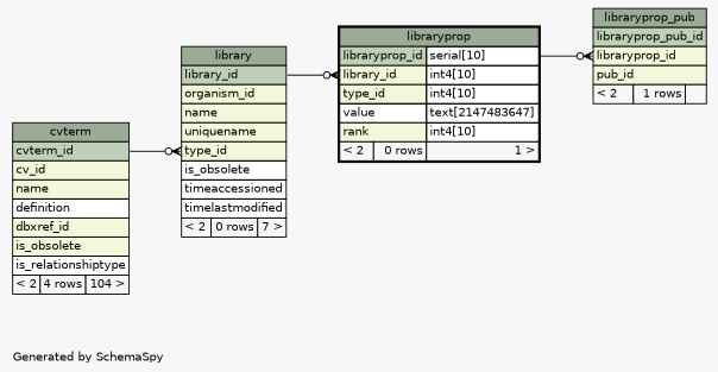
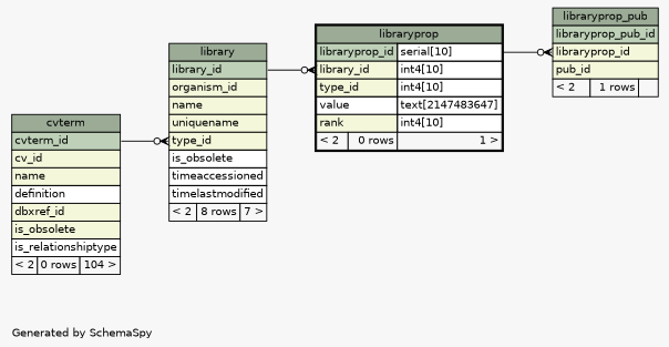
  digraph {
    bgcolor="#f7f7f7"
    fontname=Helvetica
    fontsize=11
    label="\nGenerated by SchemaSpy"
    labeljust=l
    nodesep=0.18
    rankdir=RL
    ranksep=0.46
    node [fontname=Helvetica fontsize=11 shape=plaintext]
    edge [arrowhead=none arrowsize=0.8 arrowtail=crowodot dir=back]
-   n1 [label=<     <TABLE BORDER="0" CELLBORDER="1" CELLSPACING="0" BGCOLOR="#ffffff">       <TR><TD COLSPAN="3" BGCOLOR="#9bab96" ALIGN="CENTER">library</TD></TR>       <TR><TD PORT="library_id" COLSPAN="3" BGCOLOR="#bed1b8" ALIGN="LEFT">library_id</TD></TR>       <TR><TD PORT="organism_id" COLSPAN="3" BGCOLOR="#f4f7da" ALIGN="LEFT">organism_id</TD></TR>       <TR><TD PORT="name" COLSPAN="3" BGCOLOR="#f4f7da" ALIGN="LEFT">name</TD></TR>       <TR><TD PORT="uniquename" COLSPAN="3" BGCOLOR="#f4f7da" ALIGN="LEFT">uniquename</TD></TR>       <TR><TD PORT="type_id" COLSPAN="3" BGCOLOR="#f4f7da" ALIGN="LEFT">type_id</TD></TR>       <TR><TD PORT="is_obsolete" COLSPAN="3" ALIGN="LEFT">is_obsolete</TD></TR>       <TR><TD PORT="timeaccessioned" COLSPAN="3" ALIGN="LEFT">timeaccessioned</TD></TR>       <TR><TD PORT="timelastmodified" COLSPAN="3" ALIGN="LEFT">timelastmodified</TD></TR>       <TR><TD ALIGN="LEFT" BGCOLOR="#f7f7f7">&lt; 2</TD><TD ALIGN="RIGHT" BGCOLOR="#f7f7f7">0 rows</TD><TD ALIGN="RIGHT" BGCOLOR="#f7f7f7">7 &gt;</TD></TR>     </TABLE>>]
-   n2 [label=<     <TABLE BORDER="0" CELLBORDER="1" CELLSPACING="0" BGCOLOR="#ffffff">       <TR><TD COLSPAN="3" BGCOLOR="#9bab96" ALIGN="CENTER">cvterm</TD></TR>       <TR><TD PORT="cvterm_id" COLSPAN="3" BGCOLOR="#bed1b8" ALIGN="LEFT">cvterm_id</TD></TR>       <TR><TD PORT="cv_id" COLSPAN="3" BGCOLOR="#f4f7da" ALIGN="LEFT">cv_id</TD></TR>       <TR><TD PORT="name" COLSPAN="3" BGCOLOR="#f4f7da" ALIGN="LEFT">name</TD></TR>       <TR><TD PORT="definition" COLSPAN="3" ALIGN="LEFT">definition</TD></TR>       <TR><TD PORT="dbxref_id" COLSPAN="3" BGCOLOR="#f4f7da" ALIGN="LEFT">dbxref_id</TD></TR>       <TR><TD PORT="is_obsolete" COLSPAN="3" BGCOLOR="#f4f7da" ALIGN="LEFT">is_obsolete</TD></TR>       <TR><TD PORT="is_relationshiptype" COLSPAN="3" ALIGN="LEFT">is_relationshiptype</TD></TR>       <TR><TD ALIGN="LEFT" BGCOLOR="#f7f7f7">&lt; 2</TD><TD ALIGN="RIGHT" BGCOLOR="#f7f7f7">4 rows</TD><TD ALIGN="RIGHT" BGCOLOR="#f7f7f7">104 &gt;</TD></TR>     </TABLE>>]
+   n1 [label=<     <TABLE BORDER="0" CELLBORDER="1" CELLSPACING="0" BGCOLOR="#ffffff">       <TR><TD COLSPAN="3" BGCOLOR="#9bab96" ALIGN="CENTER">library</TD></TR>       <TR><TD PORT="library_id" COLSPAN="3" BGCOLOR="#bed1b8" ALIGN="LEFT">library_id</TD></TR>       <TR><TD PORT="organism_id" COLSPAN="3" BGCOLOR="#f4f7da" ALIGN="LEFT">organism_id</TD></TR>       <TR><TD PORT="name" COLSPAN="3" BGCOLOR="#f4f7da" ALIGN="LEFT">name</TD></TR>       <TR><TD PORT="uniquename" COLSPAN="3" BGCOLOR="#f4f7da" ALIGN="LEFT">uniquename</TD></TR>       <TR><TD PORT="type_id" COLSPAN="3" BGCOLOR="#f4f7da" ALIGN="LEFT">type_id</TD></TR>       <TR><TD PORT="is_obsolete" COLSPAN="3" ALIGN="LEFT">is_obsolete</TD></TR>       <TR><TD PORT="timeaccessioned" COLSPAN="3" ALIGN="LEFT">timeaccessioned</TD></TR>       <TR><TD PORT="timelastmodified" COLSPAN="3" ALIGN="LEFT">timelastmodified</TD></TR>       <TR><TD ALIGN="LEFT" BGCOLOR="#f7f7f7">&lt; 2</TD><TD ALIGN="RIGHT" BGCOLOR="#f7f7f7">8 rows</TD><TD ALIGN="RIGHT" BGCOLOR="#f7f7f7">7 &gt;</TD></TR>     </TABLE>>]
+   n2 [label=<     <TABLE BORDER="0" CELLBORDER="1" CELLSPACING="0" BGCOLOR="#ffffff">       <TR><TD COLSPAN="3" BGCOLOR="#9bab96" ALIGN="CENTER">cvterm</TD></TR>       <TR><TD PORT="cvterm_id" COLSPAN="3" BGCOLOR="#bed1b8" ALIGN="LEFT">cvterm_id</TD></TR>       <TR><TD PORT="cv_id" COLSPAN="3" BGCOLOR="#f4f7da" ALIGN="LEFT">cv_id</TD></TR>       <TR><TD PORT="name" COLSPAN="3" BGCOLOR="#f4f7da" ALIGN="LEFT">name</TD></TR>       <TR><TD PORT="definition" COLSPAN="3" ALIGN="LEFT">definition</TD></TR>       <TR><TD PORT="dbxref_id" COLSPAN="3" BGCOLOR="#f4f7da" ALIGN="LEFT">dbxref_id</TD></TR>       <TR><TD PORT="is_obsolete" COLSPAN="3" BGCOLOR="#f4f7da" ALIGN="LEFT">is_obsolete</TD></TR>       <TR><TD PORT="is_relationshiptype" COLSPAN="3" ALIGN="LEFT">is_relationshiptype</TD></TR>       <TR><TD ALIGN="LEFT" BGCOLOR="#f7f7f7">&lt; 2</TD><TD ALIGN="RIGHT" BGCOLOR="#f7f7f7">0 rows</TD><TD ALIGN="RIGHT" BGCOLOR="#f7f7f7">104 &gt;</TD></TR>     </TABLE>>]
    n3 [label=<     <TABLE BORDER="2" CELLBORDER="1" CELLSPACING="0" BGCOLOR="#ffffff">       <TR><TD COLSPAN="3" BGCOLOR="#9bab96" ALIGN="CENTER">libraryprop</TD></TR>       <TR><TD PORT="libraryprop_id" COLSPAN="2" BGCOLOR="#bed1b8" ALIGN="LEFT">libraryprop_id</TD><TD PORT="libraryprop_id.type" ALIGN="LEFT">serial[10]</TD></TR>       <TR><TD PORT="library_id" COLSPAN="2" BGCOLOR="#f4f7da" ALIGN="LEFT">library_id</TD><TD PORT="library_id.type" ALIGN="LEFT">int4[10]</TD></TR>       <TR><TD PORT="type_id" COLSPAN="2" BGCOLOR="#f4f7da" ALIGN="LEFT">type_id</TD><TD PORT="type_id.type" ALIGN="LEFT">int4[10]</TD></TR>       <TR><TD PORT="value" COLSPAN="2" ALIGN="LEFT">value</TD><TD PORT="value.type" ALIGN="LEFT">text[2147483647]</TD></TR>       <TR><TD PORT="rank" COLSPAN="2" BGCOLOR="#f4f7da" ALIGN="LEFT">rank</TD><TD PORT="rank.type" ALIGN="LEFT">int4[10]</TD></TR>       <TR><TD ALIGN="LEFT" BGCOLOR="#f7f7f7">&lt; 2</TD><TD ALIGN="RIGHT" BGCOLOR="#f7f7f7">0 rows</TD><TD ALIGN="RIGHT" BGCOLOR="#f7f7f7">1 &gt;</TD></TR>     </TABLE>>]
    n4 [label=<     <TABLE BORDER="0" CELLBORDER="1" CELLSPACING="0" BGCOLOR="#ffffff">       <TR><TD COLSPAN="3" BGCOLOR="#9bab96" ALIGN="CENTER">libraryprop_pub</TD></TR>       <TR><TD PORT="libraryprop_pub_id" COLSPAN="3" BGCOLOR="#bed1b8" ALIGN="LEFT">libraryprop_pub_id</TD></TR>       <TR><TD PORT="libraryprop_id" COLSPAN="3" BGCOLOR="#f4f7da" ALIGN="LEFT">libraryprop_id</TD></TR>       <TR><TD PORT="pub_id" COLSPAN="3" BGCOLOR="#f4f7da" ALIGN="LEFT">pub_id</TD></TR>       <TR><TD ALIGN="LEFT" BGCOLOR="#f7f7f7">&lt; 2</TD><TD ALIGN="RIGHT" BGCOLOR="#f7f7f7">1 rows</TD><TD ALIGN="RIGHT" BGCOLOR="#f7f7f7">  </TD></TR>     </TABLE>>]
    n1 -> n2 [headport="cvterm_id:e" tailport="type_id:w"]
    n3 -> n1 [headport="library_id:e" tailport="library_id:w"]
    n4 -> n3 [headport="libraryprop_id.type:e" tailport="libraryprop_id:w"]
  }
